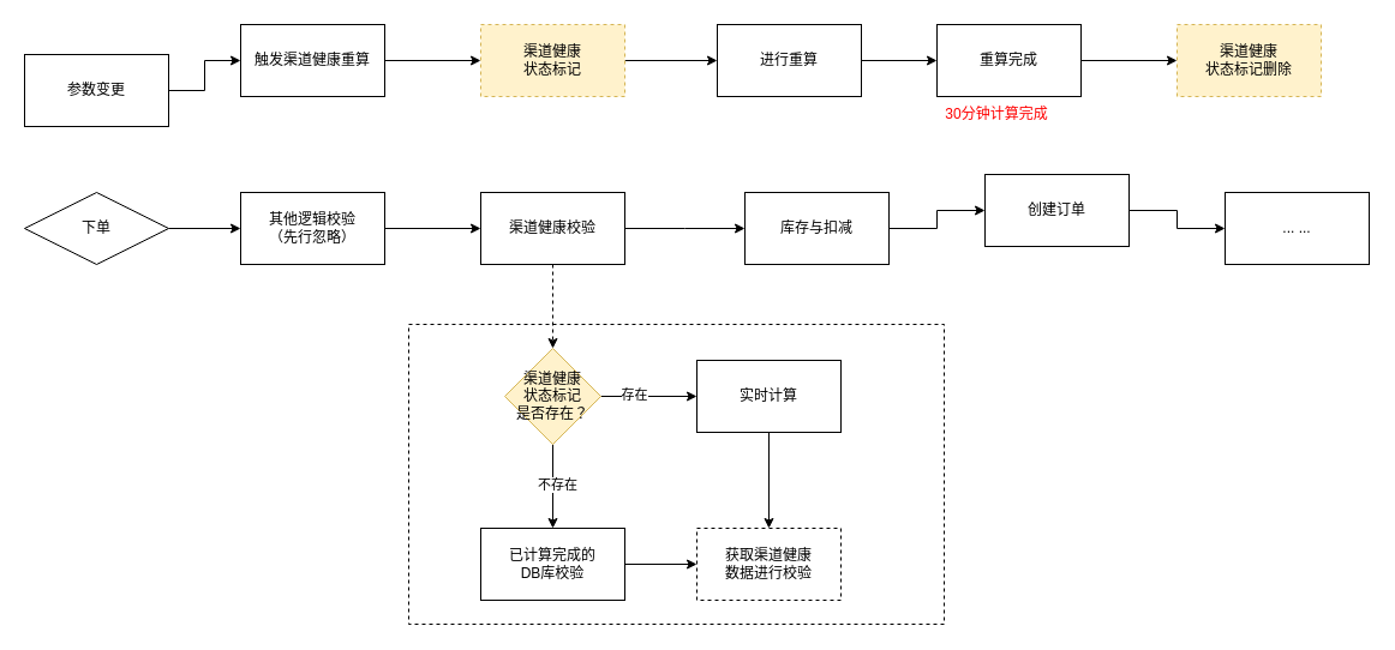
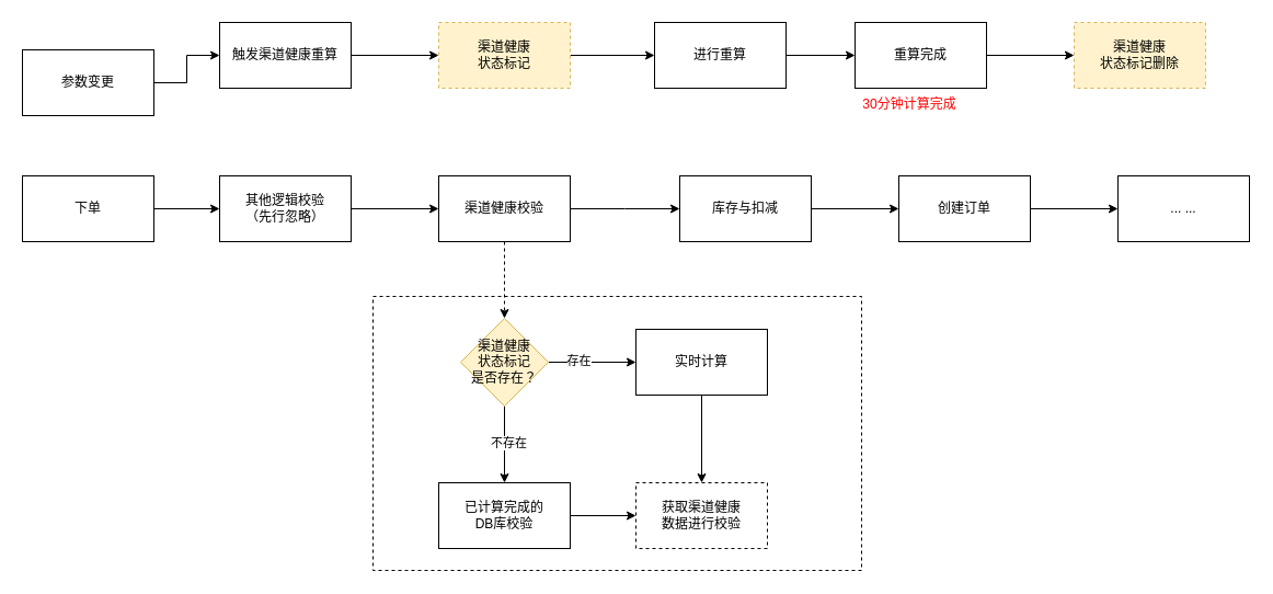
  <mxCell id="0" />
  <mxCell id="1" parent="0" />
  <mxCell id="2" value="" style="rounded=0;whiteSpace=wrap;html=1;dashed=1;" vertex="1" parent="1"><mxGeometry x="340" y="270" width="446" height="250" as="geometry" /></mxCell>
  <mxCell id="3" style="edgeStyle=orthogonalEdgeStyle;rounded=0;orthogonalLoop=1;jettySize=auto;html=1;exitX=1;exitY=0.5;exitDx=0;exitDy=0;entryX=0;entryY=0.5;entryDx=0;entryDy=0;" edge="1" parent="1" source="4" target="7"><mxGeometry relative="1" as="geometry" /></mxCell>
  <mxCell id="4" value="参数变更" style="rounded=0;whiteSpace=wrap;html=1;" vertex="1" parent="1"><mxGeometry x="20" y="45" width="120" height="60" as="geometry" /></mxCell>
  <mxCell id="5" value="&lt;font color=&quot;#ff0000&quot;&gt;30分钟计算完成&lt;/font&gt;" style="text;html=1;align=center;verticalAlign=middle;whiteSpace=wrap;rounded=0;" vertex="1" parent="1"><mxGeometry x="780" y="80" width="100" height="30" as="geometry" /></mxCell>
  <mxCell id="6" style="edgeStyle=orthogonalEdgeStyle;rounded=0;orthogonalLoop=1;jettySize=auto;html=1;exitX=1;exitY=0.5;exitDx=0;exitDy=0;entryX=0;entryY=0.5;entryDx=0;entryDy=0;" edge="1" parent="1" source="7" target="9"><mxGeometry relative="1" as="geometry" /></mxCell>
  <mxCell id="7" value="触发渠道健康重算" style="rounded=0;whiteSpace=wrap;html=1;" vertex="1" parent="1"><mxGeometry x="200" y="20" width="120" height="60" as="geometry" /></mxCell>
  <mxCell id="8" value="" style="edgeStyle=orthogonalEdgeStyle;rounded=0;orthogonalLoop=1;jettySize=auto;html=1;" edge="1" parent="1" source="9" target="11"><mxGeometry relative="1" as="geometry" /></mxCell>
  <mxCell id="9" value="渠道健康&lt;br&gt;状态标记" style="rounded=0;whiteSpace=wrap;html=1;fillColor=#fff2cc;strokeColor=#d6b656;dashed=1;" vertex="1" parent="1"><mxGeometry x="400" y="20" width="120" height="60" as="geometry" /></mxCell>
  <mxCell id="10" value="" style="edgeStyle=orthogonalEdgeStyle;rounded=0;orthogonalLoop=1;jettySize=auto;html=1;" edge="1" parent="1" source="11" target="13"><mxGeometry relative="1" as="geometry" /></mxCell>
  <mxCell id="11" value="进行重算" style="rounded=0;whiteSpace=wrap;html=1;" vertex="1" parent="1"><mxGeometry x="597" y="20" width="120" height="60" as="geometry" /></mxCell>
  <mxCell id="12" value="" style="edgeStyle=orthogonalEdgeStyle;rounded=0;orthogonalLoop=1;jettySize=auto;html=1;" edge="1" parent="1" source="13" target="14"><mxGeometry relative="1" as="geometry" /></mxCell>
  <mxCell id="13" value="重算完成" style="rounded=0;whiteSpace=wrap;html=1;" vertex="1" parent="1"><mxGeometry x="780" y="20" width="120" height="60" as="geometry" /></mxCell>
  <mxCell id="14" value="渠道健康&lt;br&gt;状态标记删除" style="rounded=0;whiteSpace=wrap;html=1;fillColor=#fff2cc;strokeColor=#d6b656;dashed=1;" vertex="1" parent="1"><mxGeometry x="980" y="20" width="120" height="60" as="geometry" /></mxCell>
  <mxCell id="15" value="" style="edgeStyle=orthogonalEdgeStyle;rounded=0;orthogonalLoop=1;jettySize=auto;html=1;" edge="1" parent="1" source="16" target="18"><mxGeometry relative="1" as="geometry" /></mxCell>
- <mxCell id="16" value="下单" style="rhombus;whiteSpace=wrap;html=1;" vertex="1" parent="1"><mxGeometry x="20" y="160" width="120" height="60" as="geometry" /></mxCell>
+ <mxCell id="16" value="下单" style="rounded=0;whiteSpace=wrap;html=1;" vertex="1" parent="1"><mxGeometry x="20" y="160" width="120" height="60" as="geometry" /></mxCell>
  <mxCell id="17" value="" style="edgeStyle=orthogonalEdgeStyle;rounded=0;orthogonalLoop=1;jettySize=auto;html=1;" edge="1" parent="1" source="18" target="21"><mxGeometry relative="1" as="geometry" /></mxCell>
  <mxCell id="18" value="其他逻辑校验&lt;br&gt;（先行忽略）" style="rounded=0;whiteSpace=wrap;html=1;" vertex="1" parent="1"><mxGeometry x="200" y="160" width="120" height="60" as="geometry" /></mxCell>
  <mxCell id="19" value="" style="edgeStyle=orthogonalEdgeStyle;rounded=0;orthogonalLoop=1;jettySize=auto;html=1;" edge="1" parent="1" source="21"><mxGeometry relative="1" as="geometry"><mxPoint x="620" y="190" as="targetPoint" /></mxGeometry></mxCell>
  <mxCell id="20" style="edgeStyle=orthogonalEdgeStyle;rounded=0;orthogonalLoop=1;jettySize=auto;html=1;exitX=0.5;exitY=1;exitDx=0;exitDy=0;entryX=0.5;entryY=0;entryDx=0;entryDy=0;dashed=1;" edge="1" parent="1" source="21" target="26"><mxGeometry relative="1" as="geometry" /></mxCell>
  <mxCell id="21" value="渠道健康校验" style="rounded=0;whiteSpace=wrap;html=1;" vertex="1" parent="1"><mxGeometry x="400" y="160" width="120" height="60" as="geometry" /></mxCell>
  <mxCell id="22" value="" style="edgeStyle=orthogonalEdgeStyle;rounded=0;orthogonalLoop=1;jettySize=auto;html=1;" edge="1" parent="1" source="26" target="28"><mxGeometry relative="1" as="geometry" /></mxCell>
  <mxCell id="23" value="存在" style="edgeLabel;html=1;align=center;verticalAlign=middle;resizable=0;points=[];" vertex="1" connectable="0" parent="22"><mxGeometry x="-0.333" y="2" relative="1" as="geometry"><mxPoint as="offset" /></mxGeometry></mxCell>
  <mxCell id="24" value="" style="edgeStyle=orthogonalEdgeStyle;rounded=0;orthogonalLoop=1;jettySize=auto;html=1;" edge="1" parent="1" source="26" target="30"><mxGeometry relative="1" as="geometry" /></mxCell>
  <mxCell id="25" value="不存在" style="edgeLabel;html=1;align=center;verticalAlign=middle;resizable=0;points=[];" vertex="1" connectable="0" parent="24"><mxGeometry x="-0.067" y="3" relative="1" as="geometry"><mxPoint as="offset" /></mxGeometry></mxCell>
  <mxCell id="26" value="渠道健康&lt;br&gt;状态标记&lt;br&gt;是否存在？" style="rhombus;whiteSpace=wrap;html=1;rounded=0;fillColor=#fff2cc;strokeColor=#d6b656;" vertex="1" parent="1"><mxGeometry x="420" y="290" width="80" height="80" as="geometry" /></mxCell>
  <mxCell id="27" value="" style="edgeStyle=orthogonalEdgeStyle;rounded=0;orthogonalLoop=1;jettySize=auto;html=1;" edge="1" parent="1" source="28" target="36"><mxGeometry relative="1" as="geometry" /></mxCell>
  <mxCell id="28" value="实时计算" style="whiteSpace=wrap;html=1;rounded=0;" vertex="1" parent="1"><mxGeometry x="580" y="300" width="120" height="60" as="geometry" /></mxCell>
  <mxCell id="29" style="edgeStyle=orthogonalEdgeStyle;rounded=0;orthogonalLoop=1;jettySize=auto;html=1;exitX=1;exitY=0.5;exitDx=0;exitDy=0;entryX=0;entryY=0.5;entryDx=0;entryDy=0;" edge="1" parent="1" source="30" target="36"><mxGeometry relative="1" as="geometry" /></mxCell>
  <mxCell id="30" value="已计算完成的&lt;br&gt;DB库校验" style="whiteSpace=wrap;html=1;rounded=0;" vertex="1" parent="1"><mxGeometry x="400" y="440" width="120" height="60" as="geometry" /></mxCell>
  <mxCell id="31" value="" style="edgeStyle=orthogonalEdgeStyle;rounded=0;orthogonalLoop=1;jettySize=auto;html=1;" edge="1" parent="1" source="32" target="34"><mxGeometry relative="1" as="geometry" /></mxCell>
  <mxCell id="32" value="库存与扣减" style="rounded=0;whiteSpace=wrap;html=1;" vertex="1" parent="1"><mxGeometry x="620" y="160" width="120" height="60" as="geometry" /></mxCell>
  <mxCell id="33" value="" style="edgeStyle=orthogonalEdgeStyle;rounded=0;orthogonalLoop=1;jettySize=auto;html=1;" edge="1" parent="1" source="34" target="35"><mxGeometry relative="1" as="geometry" /></mxCell>
- <mxCell id="34" value="创建订单" style="rounded=0;whiteSpace=wrap;html=1;" vertex="1" parent="1"><mxGeometry x="820" y="145" width="120" height="60" as="geometry" /></mxCell>
+ <mxCell id="34" value="创建订单" style="rounded=0;whiteSpace=wrap;html=1;" vertex="1" parent="1"><mxGeometry x="820" y="160" width="120" height="60" as="geometry" /></mxCell>
  <mxCell id="35" value="... ..." style="rounded=0;whiteSpace=wrap;html=1;" vertex="1" parent="1"><mxGeometry x="1020" y="160" width="120" height="60" as="geometry" /></mxCell>
  <mxCell id="36" value="获取渠道健康&lt;br&gt;数据进行校验" style="whiteSpace=wrap;html=1;rounded=0;dashed=1;" vertex="1" parent="1"><mxGeometry x="580" y="440" width="120" height="60" as="geometry" /></mxCell>
